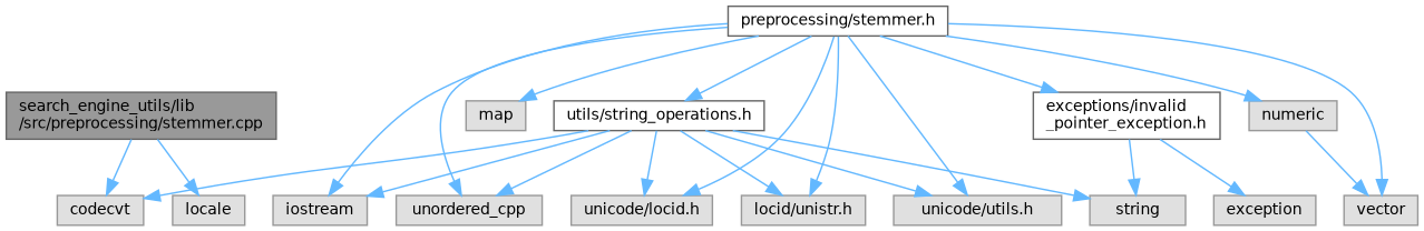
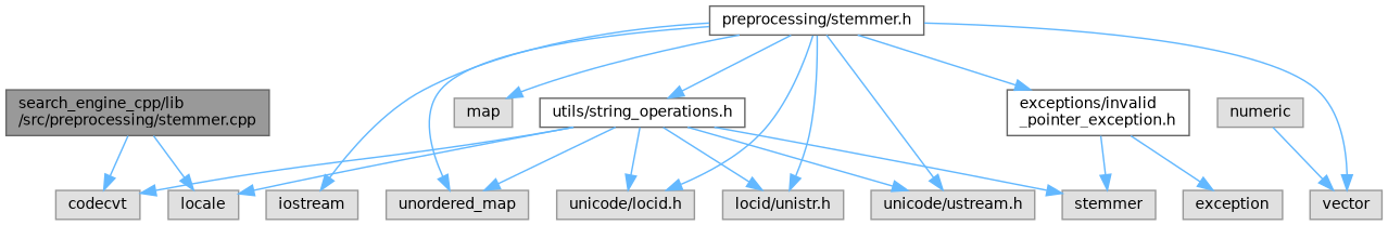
  digraph {
    node [color=grey60 fillcolor="#E0E0E0" fontname=Helvetica fontsize=10 shape=box style=filled]
    edge [color=steelblue1 fontname=Helvetica fontsize=10 labelfontname=Helvetica labelfontsize=10 style=solid]
-   n1 [color=gray40 fillcolor=grey60 fontcolor=black height=0.2 label="search_engine_utils/lib\l/src/preprocessing/stemmer.cpp" width=0.4]
+   n1 [color=gray40 fillcolor=grey60 fontcolor=black height=0.2 label="search_engine_cpp/lib\l/src/preprocessing/stemmer.cpp" width=0.4]
    n2 [height=0.2 label=codecvt width=0.4]
    n3 [height=0.2 label=locale width=0.4]
    n4 [color=grey40 fillcolor=white height=0.2 label="preprocessing/stemmer.h" width=0.4]
    n5 [height=0.2 label="unicode/locid.h" width=0.4]
    n6 [height=0.2 label="locid/unistr.h" width=0.4]
-   n7 [height=0.2 label="unicode/utils.h" width=0.4]
+   n7 [height=0.2 label="unicode/ustream.h" width=0.4]
    n8 [height=0.2 label=iostream width=0.4]
    n9 [height=0.2 label=map width=0.4]
    n10 [height=0.2 label=numeric width=0.4]
-   n11 [height=0.2 label=unordered_cpp width=0.4]
+   n11 [height=0.2 label=unordered_map width=0.4]
    n12 [height=0.2 label=vector width=0.4]
    n13 [color=grey40 fillcolor=white height=0.2 label="exceptions/invalid\l_pointer_exception.h" width=0.4]
    n14 [color=grey40 fillcolor=white height=0.2 label="utils/string_operations.h" width=0.4]
    n15 [height=0.2 label=exception width=0.4]
-   n16 [height=0.2 label=string width=0.4]
+   n16 [height=0.2 label=stemmer width=0.4]
    n1 -> n2
    n1 -> n3
    n4 -> n5
    n4 -> n6
    n4 -> n7
    n4 -> n8
    n4 -> n9
-   n4 -> n10
    n4 -> n11
    n4 -> n12
    n4 -> n13
    n4 -> n14
    n10 -> n12
    n13 -> n15
    n13 -> n16
    n14 -> n2
-   n14 -> n8
+   n14 -> n3
    n14 -> n5
    n14 -> n6
    n14 -> n7
    n14 -> n11
    n14 -> n16
  }
